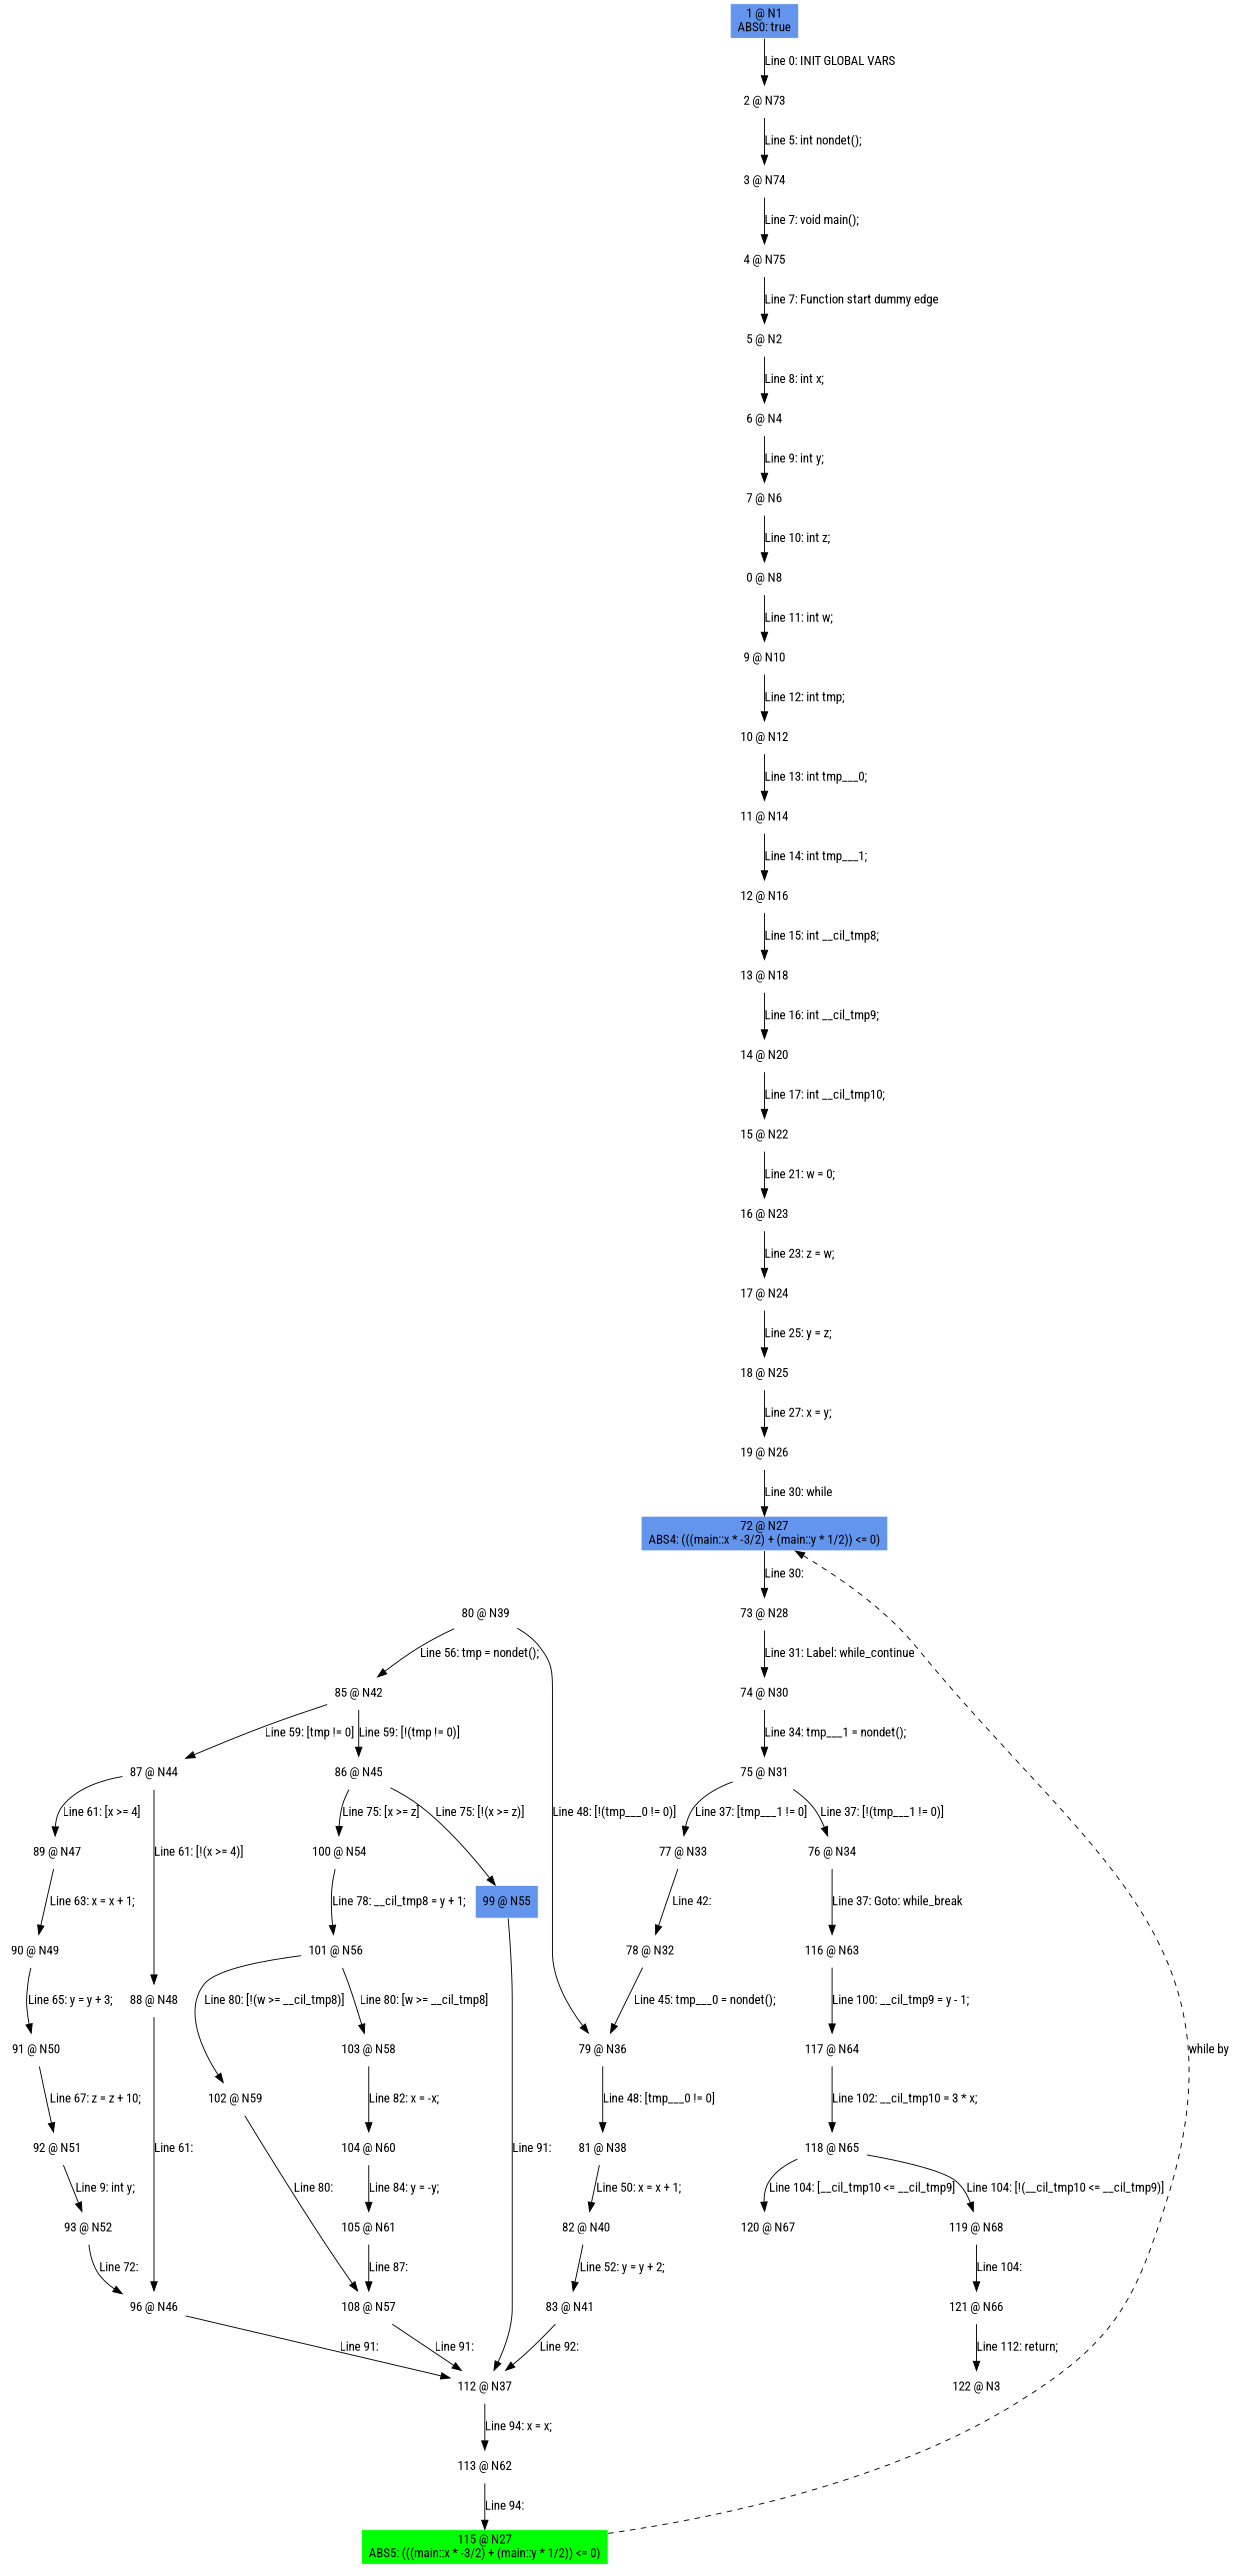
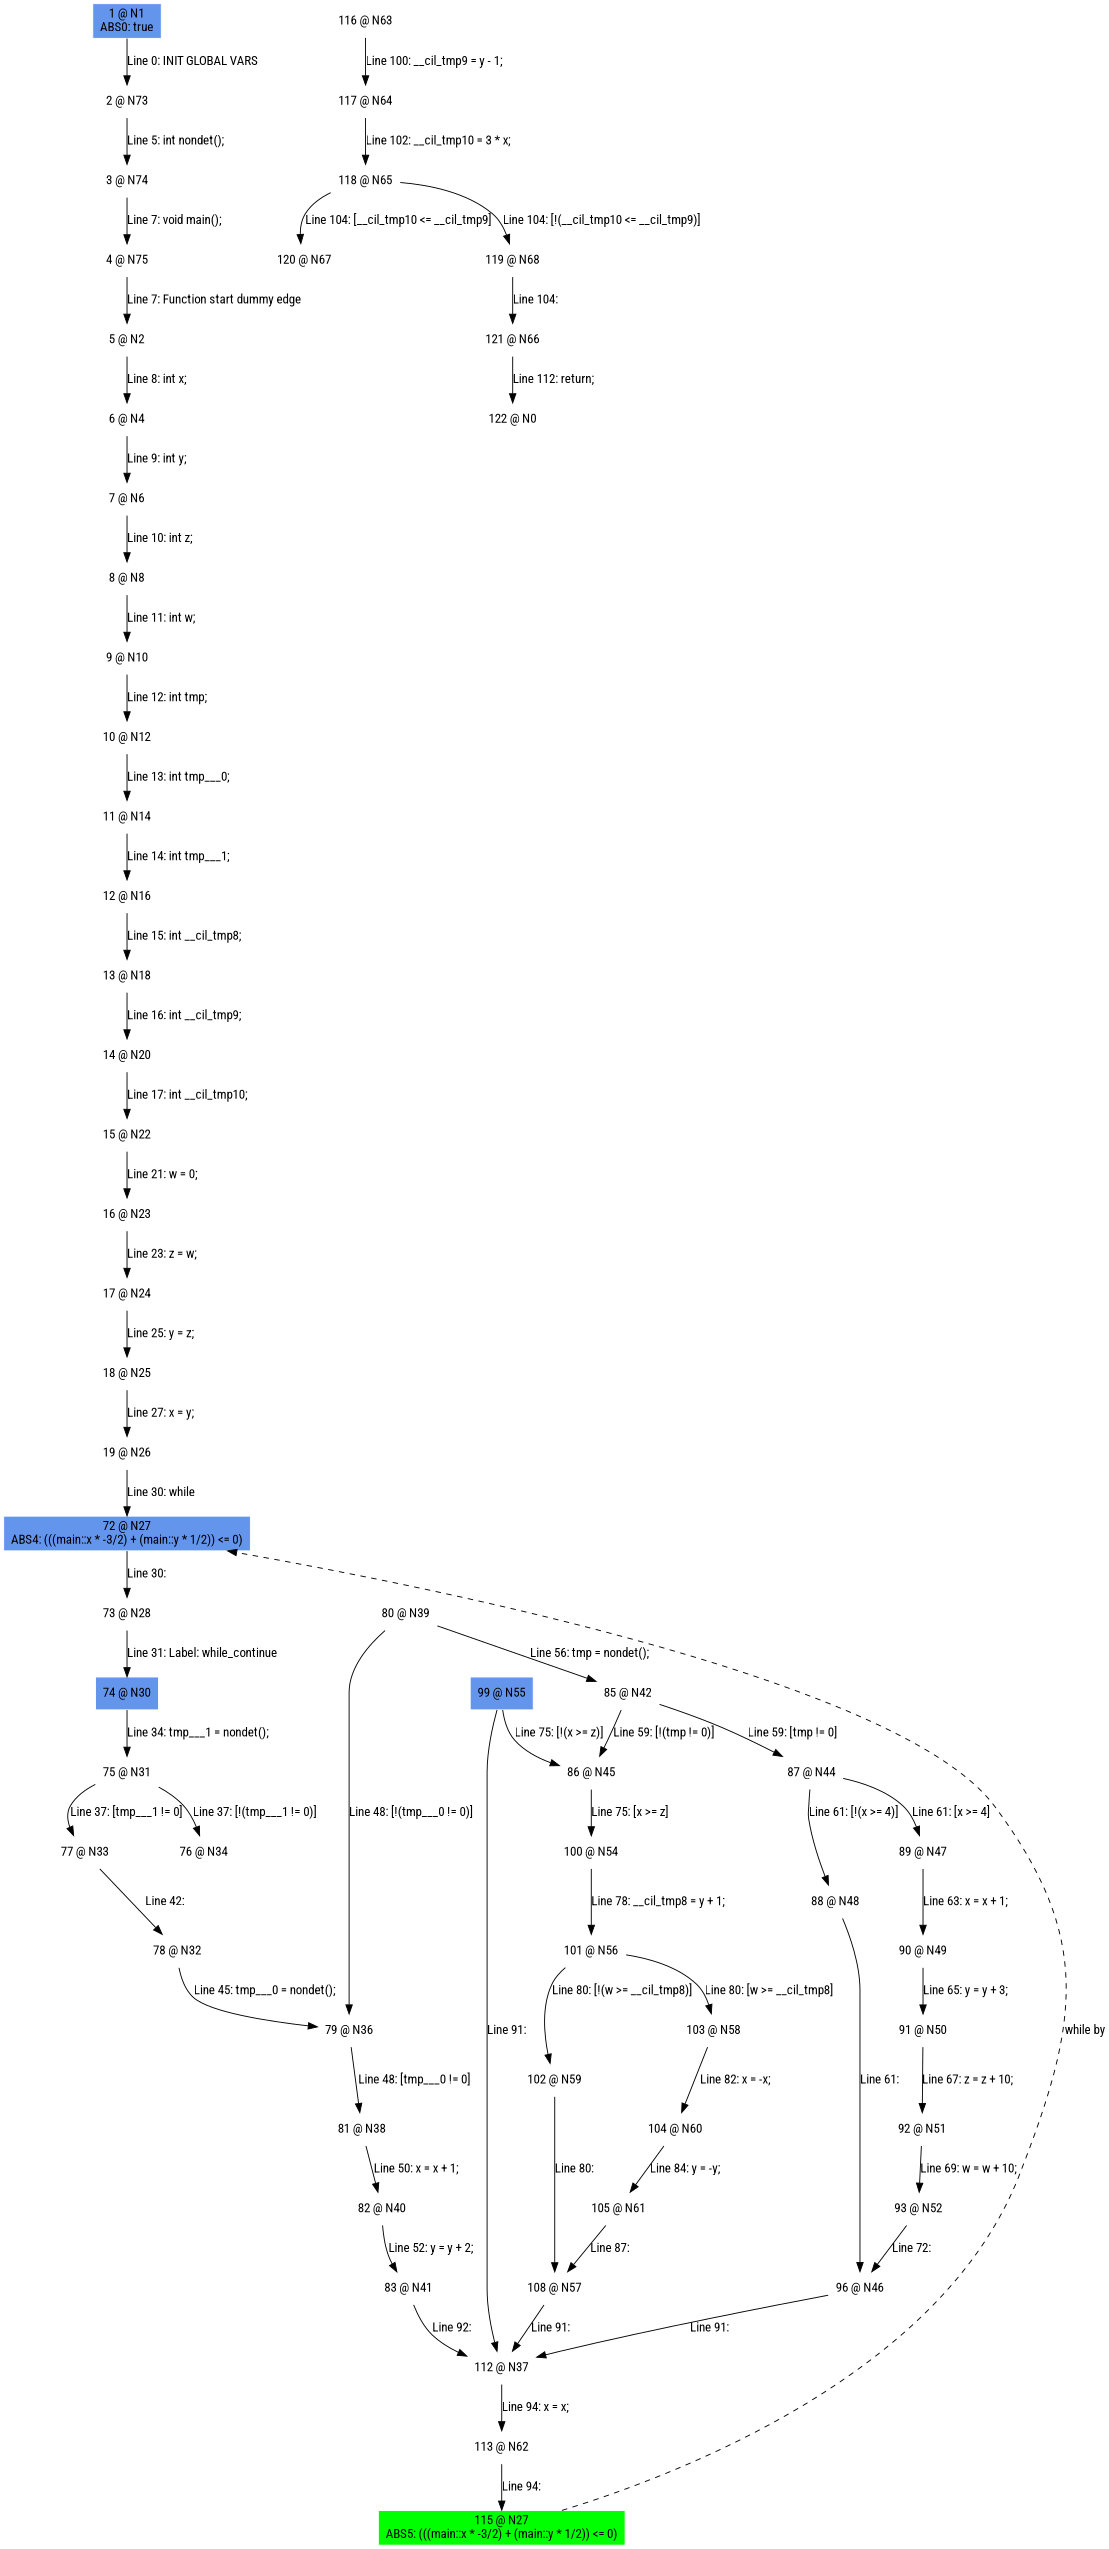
  digraph {
    fontname="Roboto Condensed"
    node [color=white fontname="Roboto Condensed" shape=box style=filled]
    edge [fontname="Roboto Condensed"]
    n1 [fillcolor=cornflowerblue label="1 @ N1\nABS0: true"]
    n2 [label="2 @ N73"]
    n3 [label="3 @ N74"]
    n4 [label="4 @ N75"]
    n5 [label="5 @ N2"]
    n6 [label="6 @ N4"]
    n7 [label="7 @ N6"]
-   n8 [label="0 @ N8"]
+   n8 [label="8 @ N8"]
    n9 [label="9 @ N10"]
    n10 [label="10 @ N12"]
    n11 [label="11 @ N14"]
    n12 [label="12 @ N16"]
    n13 [label="13 @ N18"]
    n14 [label="14 @ N20"]
    n15 [label="15 @ N22"]
    n16 [label="16 @ N23"]
    n17 [label="17 @ N24"]
    n18 [label="18 @ N25"]
    n19 [label="19 @ N26"]
    n20 [fillcolor=cornflowerblue label="72 @ N27\nABS4: (((main::x * -3/2) + (main::y * 1/2)) <= 0)"]
    n21 [label="73 @ N28"]
-   n22 [label="74 @ N30"]
+   n22 [label="74 @ N30" fillcolor=cornflowerblue]
    n23 [label="75 @ N31"]
    n24 [label="77 @ N33"]
    n25 [label="76 @ N34"]
    n26 [label="78 @ N32"]
    n27 [label="116 @ N63"]
    n28 [label="79 @ N36"]
    n29 [label="81 @ N38"]
    n30 [label="82 @ N40"]
    n31 [label="80 @ N39"]
    n32 [label="85 @ N42"]
    n33 [label="83 @ N41"]
    n34 [label="112 @ N37"]
    n35 [label="113 @ N62"]
    n36 [fillcolor=green label="115 @ N27\nABS5: (((main::x * -3/2) + (main::y * 1/2)) <= 0)"]
    n37 [label="87 @ N44"]
    n38 [label="86 @ N45"]
    n39 [label="89 @ N47"]
    n40 [label="88 @ N48"]
    n41 [label="100 @ N54"]
    n42 [fillcolor=cornflowerblue label="99 @ N55"]
    n43 [label="90 @ N49"]
    n44 [label="96 @ N46"]
    n45 [label="91 @ N50"]
    n46 [label="92 @ N51"]
    n47 [label="93 @ N52"]
    n48 [label="101 @ N56"]
    n49 [label="103 @ N58"]
    n50 [label="102 @ N59"]
    n51 [label="104 @ N60"]
    n52 [label="108 @ N57"]
    n53 [label="105 @ N61"]
    n54 [label="117 @ N64"]
    n55 [label="118 @ N65"]
    n56 [label="120 @ N67"]
    n57 [label="119 @ N68"]
    n58 [label="121 @ N66"]
-   n59 [label="122 @ N3"]
+   n59 [label="122 @ N0"]
    n1 -> n2 [label="Line 0: INIT GLOBAL VARS"]
    n2 -> n3 [label="Line 5: int nondet();"]
    n3 -> n4 [label="Line 7: void main();"]
    n4 -> n5 [label="Line 7: Function start dummy edge"]
    n5 -> n6 [label="Line 8: int x;"]
    n6 -> n7 [label="Line 9: int y;"]
    n7 -> n8 [label="Line 10: int z;"]
    n8 -> n9 [label="Line 11: int w;"]
    n9 -> n10 [label="Line 12: int tmp;"]
    n10 -> n11 [label="Line 13: int tmp___0;"]
    n11 -> n12 [label="Line 14: int tmp___1;"]
    n12 -> n13 [label="Line 15: int __cil_tmp8;"]
    n13 -> n14 [label="Line 16: int __cil_tmp9;"]
    n14 -> n15 [label="Line 17: int __cil_tmp10;"]
    n15 -> n16 [label="Line 21: w = 0;"]
    n16 -> n17 [label="Line 23: z = w;"]
    n17 -> n18 [label="Line 25: y = z;"]
    n18 -> n19 [label="Line 27: x = y;"]
    n19 -> n20 [label="Line 30: while"]
    n20 -> n21 [label="Line 30: "]
    n21 -> n22 [label="Line 31: Label: while_continue"]
    n22 -> n23 [label="Line 34: tmp___1 = nondet();"]
    n23 -> n24 [label="Line 37: [tmp___1 != 0]"]
    n23 -> n25 [label="Line 37: [!(tmp___1 != 0)]"]
    n24 -> n26 [label="Line 42: "]
-   n25 -> n27 [label="Line 37: Goto: while_break"]
    n26 -> n28 [label="Line 45: tmp___0 = nondet();"]
    n27 -> n54 [label="Line 100: __cil_tmp9 = y - 1;"]
    n28 -> n29 [label="Line 48: [tmp___0 != 0]"]
    n29 -> n30 [label="Line 50: x = x + 1;"]
    n30 -> n33 [label="Line 52: y = y + 2;"]
    n31 -> n28 [label="Line 48: [!(tmp___0 != 0)]"]
    n31 -> n32 [label="Line 56: tmp = nondet();"]
    n32 -> n37 [label="Line 59: [tmp != 0]"]
    n32 -> n38 [label="Line 59: [!(tmp != 0)]"]
    n33 -> n34 [label="Line 92: "]
    n34 -> n35 [label="Line 94: x = x;"]
    n35 -> n36 [label="Line 94: "]
    n36 -> n20 [label="while by" style=dashed weight=0]
    n37 -> n39 [label="Line 61: [x >= 4]"]
    n37 -> n40 [label="Line 61: [!(x >= 4)]"]
    n38 -> n41 [label="Line 75: [x >= z]"]
-   n38 -> n42 [label="Line 75: [!(x >= z)]"]
+   n42 -> n38 [label="Line 75: [!(x >= z)]"]
    n39 -> n43 [label="Line 63: x = x + 1;"]
    n40 -> n44 [label="Line 61: "]
    n41 -> n48 [label="Line 78: __cil_tmp8 = y + 1;"]
    n42 -> n34 [label="Line 91: "]
    n43 -> n45 [label="Line 65: y = y + 3;"]
    n44 -> n34 [label="Line 91: "]
    n45 -> n46 [label="Line 67: z = z + 10;"]
-   n46 -> n47 [label="Line 9: int y;"]
+   n46 -> n47 [label="Line 69: w = w + 10;"]
    n47 -> n44 [label="Line 72: "]
    n48 -> n49 [label="Line 80: [w >= __cil_tmp8]"]
    n48 -> n50 [label="Line 80: [!(w >= __cil_tmp8)]"]
    n49 -> n51 [label="Line 82: x = -x;"]
    n50 -> n52 [label="Line 80: "]
    n51 -> n53 [label="Line 84: y = -y;"]
    n52 -> n34 [label="Line 91: "]
    n53 -> n52 [label="Line 87: "]
    n54 -> n55 [label="Line 102: __cil_tmp10 = 3 * x;"]
    n55 -> n56 [label="Line 104: [__cil_tmp10 <= __cil_tmp9]"]
    n55 -> n57 [label="Line 104: [!(__cil_tmp10 <= __cil_tmp9)]"]
    n57 -> n58 [label="Line 104: "]
    n58 -> n59 [label="Line 112: return;"]
  }
